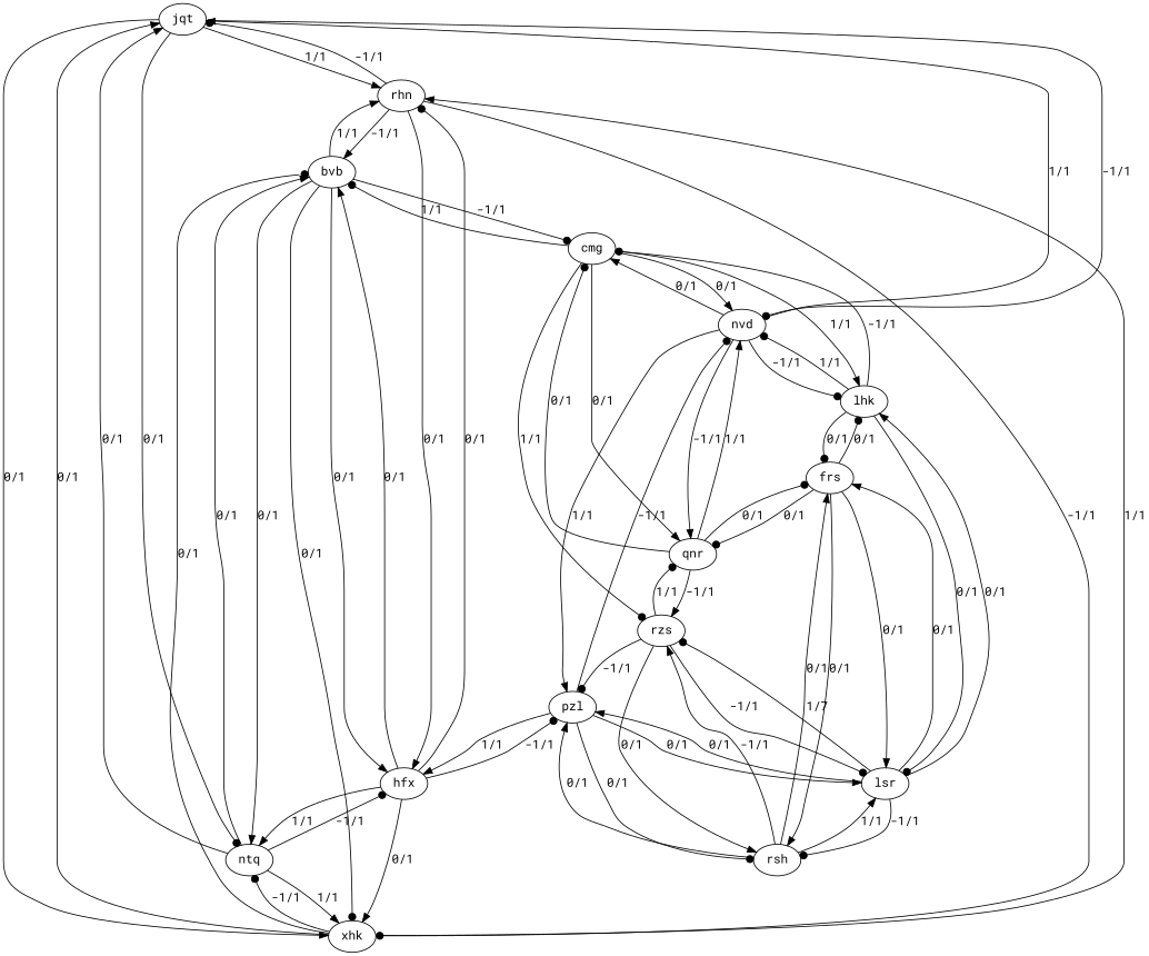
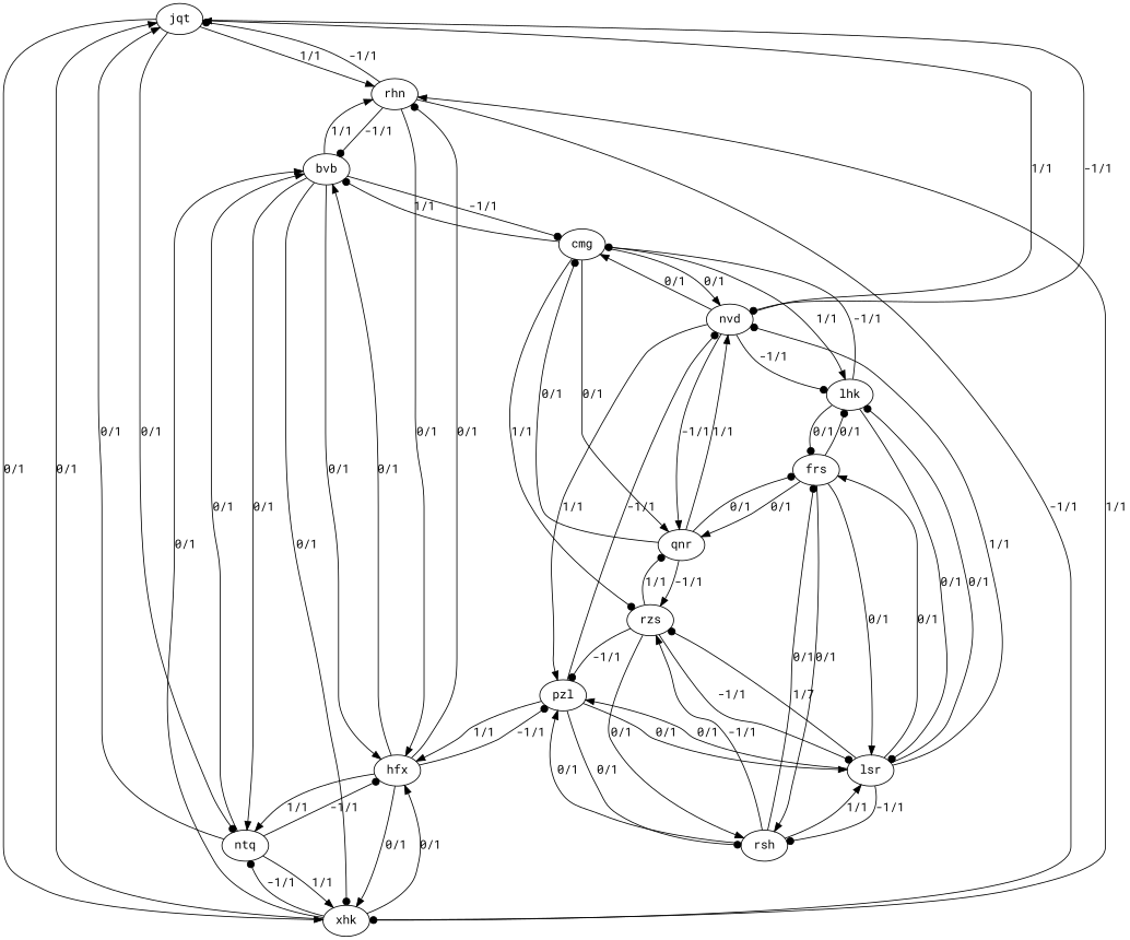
  digraph {
    fontname="Roboto Mono"
    node [fontname="Roboto Mono"]
    edge [arrowhead=normal fontname="Roboto Mono"]
    jqt
    rhn
    xhk
    nvd
    ntq
    hfx
    bvb
    pzl
    cmg
    qnr
    lhk
    rsh
    lsr
    rzs
    frs
    jqt -> rhn [label="1/1"]
    jqt -> xhk [label="0/1"]
    jqt -> nvd [arrowhead=dot label="-1/1"]
    jqt -> ntq [arrowhead=dot label="0/1"]
    rhn -> jqt [arrowhead=dot label="-1/1"]
    rhn -> xhk [arrowhead=dot label="-1/1"]
    rhn -> hfx [label="0/1"]
-   rhn -> bvb [label="-1/1"]
+   rhn -> bvb [arrowhead=dot label="-1/1"]
    xhk -> jqt [label="0/1"]
    xhk -> rhn [label="1/1"]
    xhk -> ntq [arrowhead=dot label="-1/1"]
-   xhk -> bvb [arrowhead=dot label="0/1"]
+   xhk -> hfx [label="0/1"]
+   xhk -> bvb [label="0/1"]
    nvd -> jqt [label="1/1"]
    nvd -> pzl [label="1/1"]
    nvd -> cmg [label="0/1"]
    nvd -> qnr [label="-1/1"]
    nvd -> lhk [arrowhead=dot label="-1/1"]
    ntq -> jqt [label="0/1"]
    ntq -> xhk [label="1/1"]
    ntq -> hfx [arrowhead=dot label="-1/1"]
    ntq -> bvb [label="0/1"]
    hfx -> rhn [arrowhead=dot label="0/1"]
    hfx -> xhk [label="0/1"]
    hfx -> ntq [label="1/1"]
    hfx -> bvb [label="0/1"]
    hfx -> pzl [arrowhead=dot label="-1/1"]
    bvb -> rhn [label="1/1"]
    bvb -> xhk [arrowhead=dot label="0/1"]
    bvb -> ntq [label="0/1"]
    bvb -> hfx [label="0/1"]
    bvb -> cmg [arrowhead=dot label="-1/1"]
    pzl -> nvd [arrowhead=dot label="-1/1"]
    pzl -> hfx [label="1/1"]
    pzl -> rsh [arrowhead=dot label="0/1"]
    pzl -> lsr [label="0/1"]
    cmg -> nvd [label="0/1"]
    cmg -> bvb [arrowhead=dot label="1/1"]
    cmg -> qnr [label="0/1"]
    cmg -> lhk [label="1/1"]
    cmg -> rzs [arrowhead=dot label="1/1"]
    qnr -> nvd [label="1/1"]
    qnr -> cmg [arrowhead=dot label="0/1"]
    qnr -> rzs [label="-1/1"]
    qnr -> frs [arrowhead=dot label="0/1"]
-   lhk -> nvd [arrowhead=dot label="1/1"]
+   lsr -> nvd [arrowhead=dot label="1/1"]
    lhk -> cmg [arrowhead=dot label="-1/1"]
    lhk -> lsr [arrowhead=dot label="0/1"]
    lhk -> frs [arrowhead=dot label="0/1"]
    rsh -> pzl [label="0/1"]
    rsh -> lsr [label="1/1"]
    rsh -> rzs [label="-1/1"]
-   rsh -> frs [label="0/1"]
+   rsh -> frs [arrowhead=dot label="0/1"]
    lsr -> pzl [label="0/1"]
-   lsr -> lhk [label="0/1"]
+   lsr -> lhk [arrowhead=dot label="0/1"]
    lsr -> rsh [arrowhead=dot label="-1/1"]
    lsr -> rzs [arrowhead=dot label="1/7"]
    lsr -> frs [label="0/1"]
    rzs -> pzl [arrowhead=dot label="-1/1"]
    rzs -> qnr [arrowhead=dot label="1/1"]
    rzs -> rsh [label="0/1"]
    rzs -> lsr [arrowhead=dot label="-1/1"]
-   frs -> qnr [arrowhead=dot label="0/1"]
+   frs -> qnr [label="0/1"]
    frs -> lhk [arrowhead=dot label="0/1"]
    frs -> rsh [label="0/1"]
    frs -> lsr [label="0/1"]
  }
